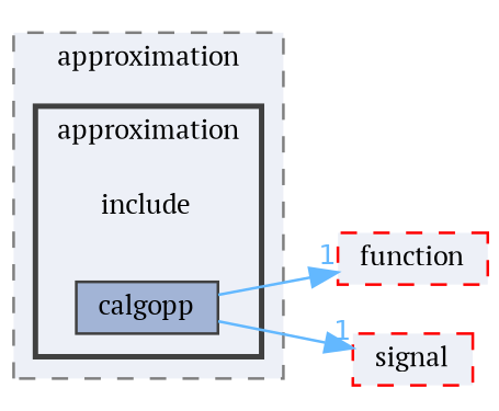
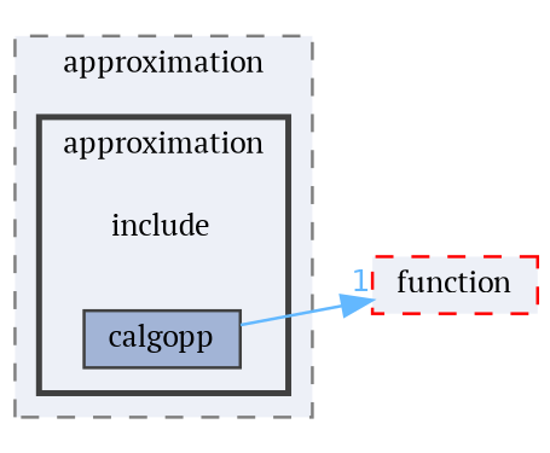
  digraph {
    compound=true
    rankdir=LR
    fontname="PT Serif"
    node [fontname="PT Serif" fontsize=10 shape=box color=red fillcolor="#edf0f7" style="filled,dashed"]
    edge [color=steelblue1 fontcolor=steelblue1 fontname="PT Serif" fontsize=10 headlabel=1 labeldistance=1.5 labelfontname=Helvetica labelfontsize=10]
    n1 [height=0.2 label=include shape=plaintext width=0.4 color="" fillcolor="" style=""]
    n2 [color=grey25 fillcolor="#a2b4d6" height=0.2 label=calgopp style=filled width=0.4]
    n3 [height=0.2 label=function width=0.4]
-   n4 [height=0.2 label=signal width=0.4]
    subgraph cluster_1 {
      bgcolor="#edf0f7"
      fontsize=10
      label=approximation
      pencolor=grey50
      style="filled,dashed"
      subgraph cluster_2 {
        bgcolor="#edf0f7"
        fontsize=10
        pencolor=grey25
        style="filled,bold"
        n1
        n2
      }
    }
    n2 -> n3
-   n2 -> n4
  }
